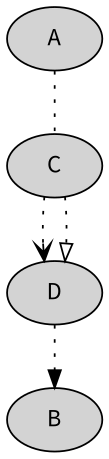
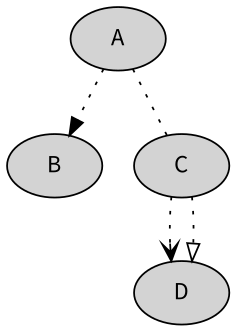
  digraph {
    fontname="Source Code Pro"
    node [fontname="Source Code Pro" style=filled]
    edge [fontname="Source Code Pro" style=dotted]
    A
    B
    C
    D
-   D -> B [arrowhead=normal arrowtail=normal]
+   A -> B [arrowhead=normal arrowtail=normal]
    A -> C [arrowhead=none arrowtail=none]
    C -> D [arrowhead=open]
    C -> D [arrowhead=empty]
  }
